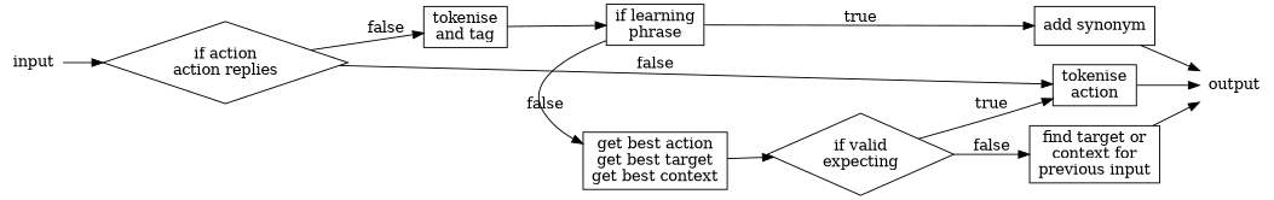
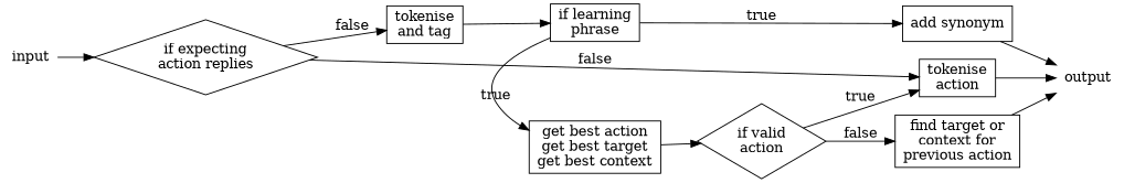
  digraph {
    rankdir=LR
    node [shape=rectangle]
    n1 [label="get best action\nget best target\nget best context"]
    n2 [label="if learning\nphrase" shape=box]
-   n3 [label="find target or\ncontext for\nprevious input"]
+   n3 [label="find target or\ncontext for\nprevious action"]
    n4 [label="tokenise\naction"]
    "add synonym"
-   n6 [label="if valid\nexpecting" shape=diamond]
+   n6 [label="if valid\naction" shape=diamond]
    output [shape=plaintext]
    input [shape=plaintext]
-   n9 [label="if action\naction replies" shape=diamond]
+   n9 [label="if expecting\naction replies" shape=diamond]
    "tokenise\nand tag"
    subgraph sub_1 {
      rank=same
      n1
      n2
    }
    subgraph sub_2 {
      rank=same
      n3
      n4
      "add synonym"
    }
    n1 -> n6
-   n2 -> n1 [label=false]
+   n2 -> n1 [label=true]
    n2 -> "add synonym" [label=true]
    n3 -> output
    n4 -> output
    "add synonym" -> output
    n6 -> n3 [label=false]
    n6 -> n4 [label=true]
    input -> n9
    n9 -> n4 [label=false]
    n9 -> "tokenise\nand tag" [label=false]
    "tokenise\nand tag" -> n2
  }
